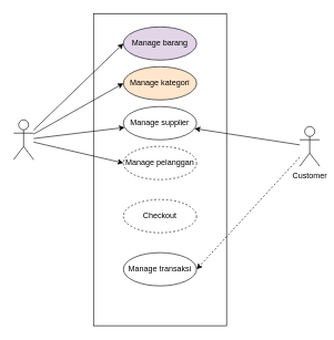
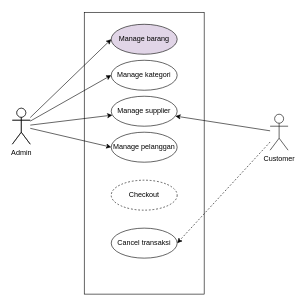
  <mxCell id="0" />
  <mxCell id="1" parent="0" />
  <mxCell id="2" value="" style="rounded=0;whiteSpace=wrap;html=1;" vertex="1" parent="1"><mxGeometry x="140" y="20" width="200" height="470" as="geometry" /></mxCell>
+ <mxCell id="3" value="Admin" style="shape=umlActor;verticalLabelPosition=bottom;verticalAlign=top;html=1;outlineConnect=0;" vertex="1" parent="1"><mxGeometry x="20" y="180" width="30" height="60" as="geometry" /></mxCell>
  <mxCell id="4" style="edgeStyle=none;rounded=0;orthogonalLoop=1;jettySize=auto;html=1;" edge="1" parent="1" source="6" target="14"><mxGeometry relative="1" as="geometry" /></mxCell>
  <mxCell id="5" style="edgeStyle=none;rounded=0;orthogonalLoop=1;jettySize=auto;html=1;entryX=0;entryY=0.5;entryDx=0;entryDy=0;" edge="1" parent="1" source="6" target="15"><mxGeometry relative="1" as="geometry" /></mxCell>
  <mxCell id="6" value="" style="shape=umlActor;verticalLabelPosition=bottom;verticalAlign=top;html=1;outlineConnect=0;" vertex="1" parent="1"><mxGeometry x="20" y="180" width="30" height="60" as="geometry" /></mxCell>
  <mxCell id="7" style="edgeStyle=none;rounded=0;orthogonalLoop=1;jettySize=auto;html=1;entryX=1;entryY=0.5;entryDx=0;entryDy=0;dashed=1;" edge="1" parent="1" source="9" target="16"><mxGeometry relative="1" as="geometry" /></mxCell>
  <mxCell id="8" style="edgeStyle=none;rounded=0;orthogonalLoop=1;jettySize=auto;html=1;" edge="1" parent="1" source="9" target="14"><mxGeometry relative="1" as="geometry" /></mxCell>
  <mxCell id="9" value="Customer" style="shape=umlActor;verticalLabelPosition=bottom;verticalAlign=top;html=1;outlineConnect=0;" vertex="1" parent="1"><mxGeometry x="450" y="190" width="30" height="60" as="geometry" /></mxCell>
  <mxCell id="10" value="Manage barang" style="ellipse;whiteSpace=wrap;html=1;fillColor=#e1d5e7;" vertex="1" parent="1"><mxGeometry x="185" y="40" width="110" height="50" as="geometry" /></mxCell>
  <mxCell id="11" style="rounded=0;orthogonalLoop=1;jettySize=auto;html=1;entryX=0;entryY=0.5;entryDx=0;entryDy=0;" edge="1" parent="1" source="6" target="10"><mxGeometry relative="1" as="geometry" /></mxCell>
- <mxCell id="12" value="Manage kategori" style="ellipse;whiteSpace=wrap;html=1;fillColor=#ffe6cc;" vertex="1" parent="1"><mxGeometry x="185" y="100" width="110" height="50" as="geometry" /></mxCell>
+ <mxCell id="12" value="Manage kategori" style="ellipse;whiteSpace=wrap;html=1;" vertex="1" parent="1"><mxGeometry x="185" y="100" width="110" height="50" as="geometry" /></mxCell>
  <mxCell id="13" style="edgeStyle=none;rounded=0;orthogonalLoop=1;jettySize=auto;html=1;entryX=0;entryY=0.5;entryDx=0;entryDy=0;" edge="1" parent="1" source="6" target="12"><mxGeometry relative="1" as="geometry" /></mxCell>
  <mxCell id="14" value="Manage supplier" style="ellipse;whiteSpace=wrap;html=1;" vertex="1" parent="1"><mxGeometry x="185" y="160" width="110" height="50" as="geometry" /></mxCell>
- <mxCell id="15" value="Manage pelanggan" style="ellipse;whiteSpace=wrap;html=1;dashed=1;" vertex="1" parent="1"><mxGeometry x="185" y="220" width="110" height="50" as="geometry" /></mxCell>
- <mxCell id="16" value="Manage transaksi" style="ellipse;whiteSpace=wrap;html=1;" vertex="1" parent="1"><mxGeometry x="185" y="380" width="110" height="50" as="geometry" /></mxCell>
+ <mxCell id="15" value="Manage pelanggan" style="ellipse;whiteSpace=wrap;html=1;" vertex="1" parent="1"><mxGeometry x="185" y="220" width="110" height="50" as="geometry" /></mxCell>
+ <mxCell id="16" value="Cancel transaksi" style="ellipse;whiteSpace=wrap;html=1;" vertex="1" parent="1"><mxGeometry x="185" y="380" width="110" height="50" as="geometry" /></mxCell>
  <mxCell id="17" value="Checkout" style="ellipse;whiteSpace=wrap;html=1;dashed=1;" vertex="1" parent="1"><mxGeometry x="185" y="300" width="110" height="50" as="geometry" /></mxCell>
